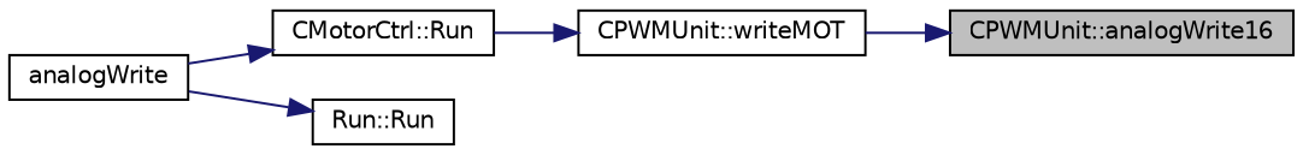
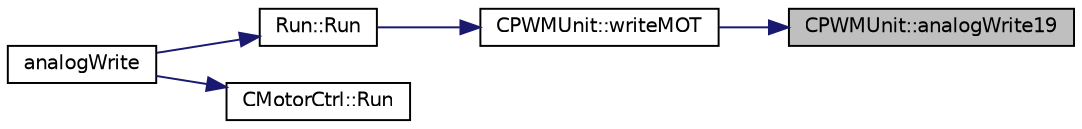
  digraph {
    rankdir=RL
    node [color=black fontname=Helvetica fontsize=10 shape=record]
    edge [color=midnightblue dir=back fontname=Helvetica fontsize=10 labelfontname=Helvetica labelfontsize=10 style=solid]
-   n1 [fillcolor=grey75 fontcolor=black height=0.2 label="CPWMUnit::analogWrite16" style=filled width=0.4]
+   n1 [fillcolor=grey75 fontcolor=black height=0.2 label="CPWMUnit::analogWrite19" style=filled width=0.4]
    n2 [height=0.2 label="CPWMUnit::writeMOT" width=0.4]
    n3 [height=0.2 label="CMotorCtrl::Run" width=0.4]
    n4 [height=0.2 label=analogWrite width=0.4]
    n5 [height=0.2 label="Run::Run" width=0.4]
    n1 -> n2
-   n2 -> n3
+   n2 -> n5
    n3 -> n4
    n5 -> n4
  }
